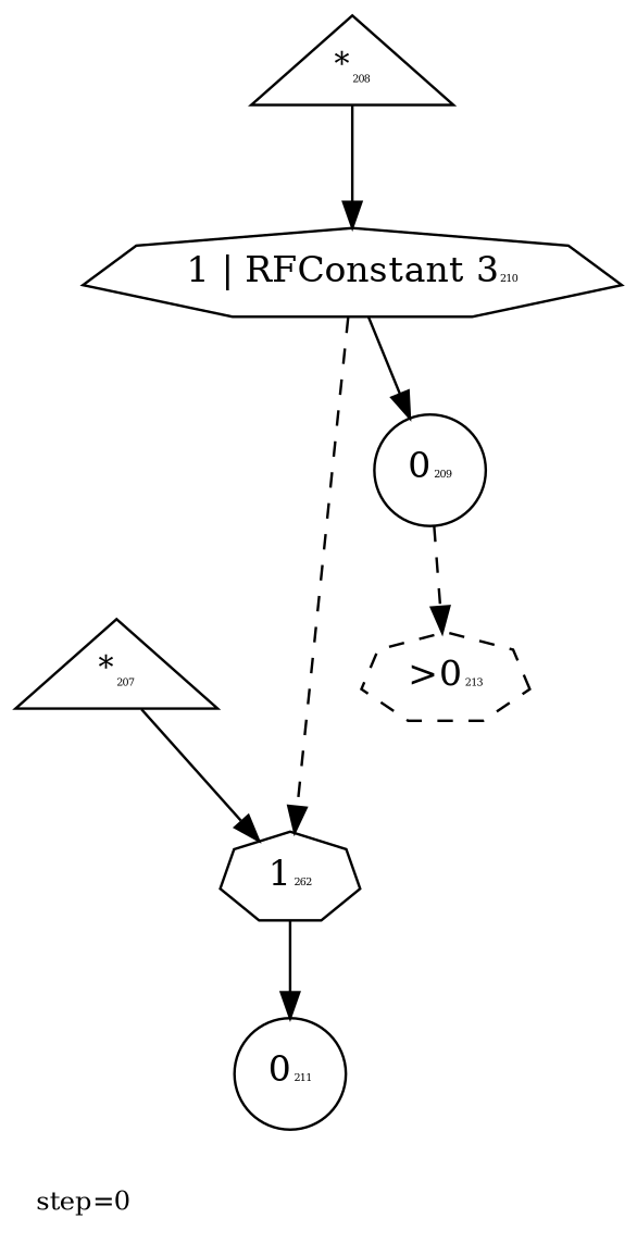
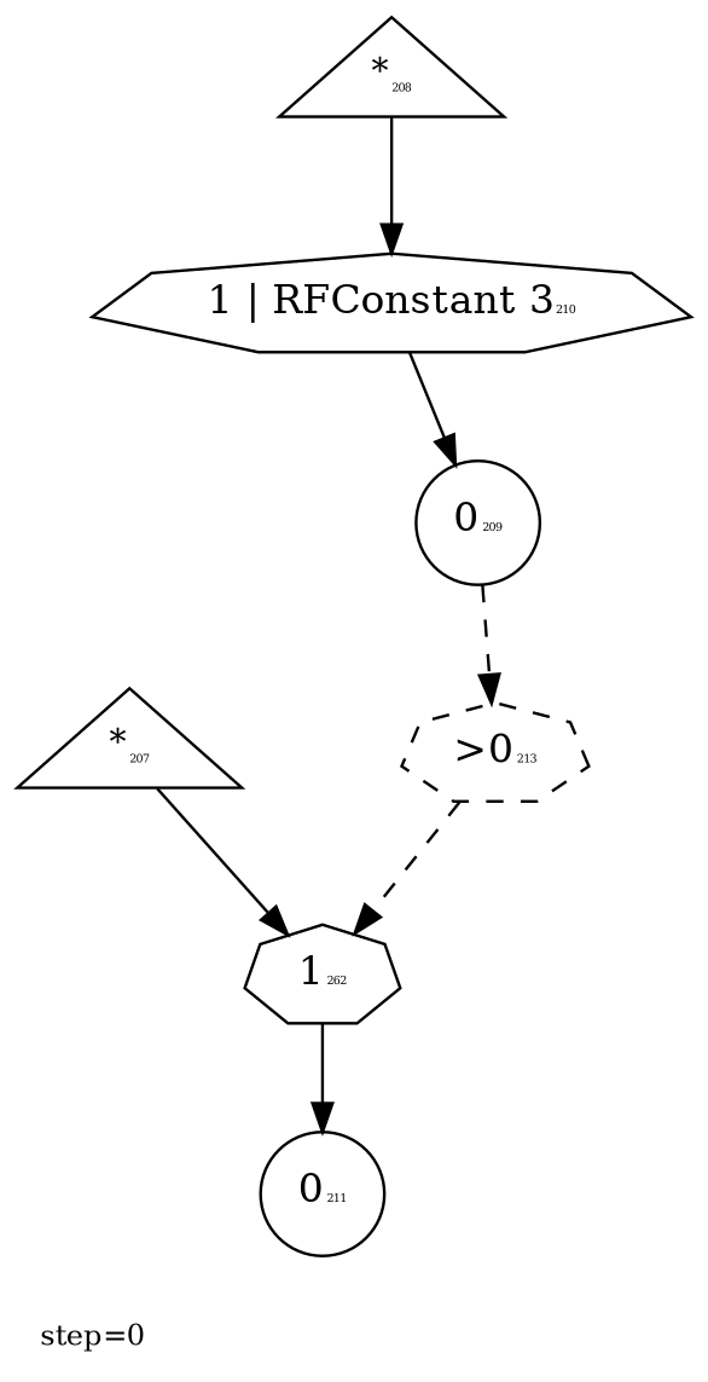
  digraph {
    fontsize=10
    label="step=0"
    labeljust=left
    labelloc=bottom
    node [color=black labelfontcolor=black peripheries=1 shape=septagon]
    edge [color=black]
    n1 [label=<<SUP>*</SUP><FONT POINT-SIZE='4'>207</FONT>> shape=triangle]
    n2 [label=<1<FONT POINT-SIZE='4'>262</FONT>> labelfontcolor=""]
    n3 [label=<0<FONT POINT-SIZE='4'>211</FONT>> shape=circle]
    n4 [label=<<SUP>*</SUP><FONT POINT-SIZE='4'>208</FONT>> shape=triangle]
    n5 [label=<1 | RFConstant 3<FONT POINT-SIZE='4'>210</FONT>> labelfontcolor=""]
    n6 [label=<0<FONT POINT-SIZE='4'>209</FONT>> shape=circle]
    n7 [label=<&gt;0<FONT POINT-SIZE='4'>213</FONT>> style=dashed labelfontcolor=""]
    n1 -> n2
    n2 -> n3
    n4 -> n5
    n5 -> n6
    n6 -> n7 [style=dashed]
-   n5 -> n2 [style=dashed]
+   n7 -> n2 [style=dashed]
  }
